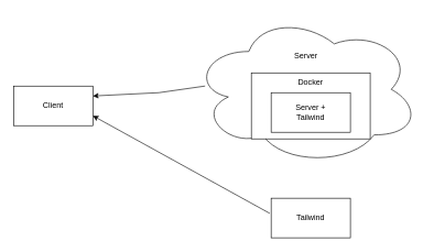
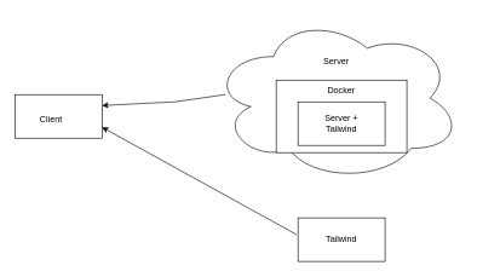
  <mxCell id="0" />
  <mxCell id="1" parent="0" />
  <mxCell id="2" value="" style="ellipse;shape=cloud;whiteSpace=wrap;html=1;" vertex="1" parent="1"><mxGeometry x="290" y="20" width="345" height="230" as="geometry" /></mxCell>
  <mxCell id="3" value="" style="rounded=0;whiteSpace=wrap;html=1;" vertex="1" parent="1"><mxGeometry x="20" y="130" width="120" height="60" as="geometry" /></mxCell>
- <mxCell id="4" value="Client" style="text;html=1;align=center;verticalAlign=middle;whiteSpace=wrap;rounded=0;" vertex="1" parent="1"><mxGeometry x="50" y="145" width="60" height="30" as="geometry" /></mxCell>
+ <mxCell id="4" value="Client" style="text;html=1;align=center;verticalAlign=middle;whiteSpace=wrap;rounded=0;" vertex="1" parent="1"><mxGeometry x="40" y="150" width="60" height="30" as="geometry" /></mxCell>
  <mxCell id="5" value="" style="rounded=0;whiteSpace=wrap;html=1;" vertex="1" parent="1"><mxGeometry x="410" y="300" width="120" height="60" as="geometry" /></mxCell>
  <mxCell id="6" value="" style="rounded=0;whiteSpace=wrap;html=1;" vertex="1" parent="1"><mxGeometry x="380" y="110" width="180" height="100" as="geometry" /></mxCell>
  <mxCell id="7" value="Tailwind" style="text;html=1;align=center;verticalAlign=middle;whiteSpace=wrap;rounded=0;" vertex="1" parent="1"><mxGeometry x="425" y="307.5" width="90" height="45" as="geometry" /></mxCell>
  <mxCell id="8" value="Server" style="text;html=1;align=center;verticalAlign=middle;whiteSpace=wrap;rounded=0;" vertex="1" parent="1"><mxGeometry x="432.5" y="70" width="60" height="30" as="geometry" /></mxCell>
  <mxCell id="9" value="Docker" style="text;html=1;align=center;verticalAlign=middle;whiteSpace=wrap;rounded=0;" vertex="1" parent="1"><mxGeometry x="440" y="110" width="60" height="30" as="geometry" /></mxCell>
  <mxCell id="10" value="" style="rounded=0;whiteSpace=wrap;html=1;" vertex="1" parent="1"><mxGeometry x="410" y="140" width="120" height="60" as="geometry" /></mxCell>
  <mxCell id="11" value="Server + Tailwind" style="text;html=1;align=center;verticalAlign=middle;whiteSpace=wrap;rounded=0;" vertex="1" parent="1"><mxGeometry x="440" y="155" width="60" height="30" as="geometry" /></mxCell>
  <mxCell id="12" value="" style="endArrow=classic;html=1;rounded=0;entryX=1;entryY=0.75;entryDx=0;entryDy=0;exitX=-0.017;exitY=0.383;exitDx=0;exitDy=0;exitPerimeter=0;" edge="1" parent="1" source="5" target="3"><mxGeometry width="50" height="50" relative="1" as="geometry"><mxPoint x="230" y="390" as="sourcePoint" /><mxPoint x="280" y="340" as="targetPoint" /></mxGeometry></mxCell>
  <mxCell id="13" value="" style="endArrow=classic;html=1;rounded=0;entryX=1;entryY=0.25;entryDx=0;entryDy=0;exitX=0.058;exitY=0.478;exitDx=0;exitDy=0;exitPerimeter=0;" edge="1" parent="1" source="2" target="3"><mxGeometry width="50" height="50" relative="1" as="geometry"><mxPoint x="230" y="390" as="sourcePoint" /><mxPoint x="280" y="340" as="targetPoint" /><Array as="points"><mxPoint x="240" y="140" /></Array></mxGeometry></mxCell>
